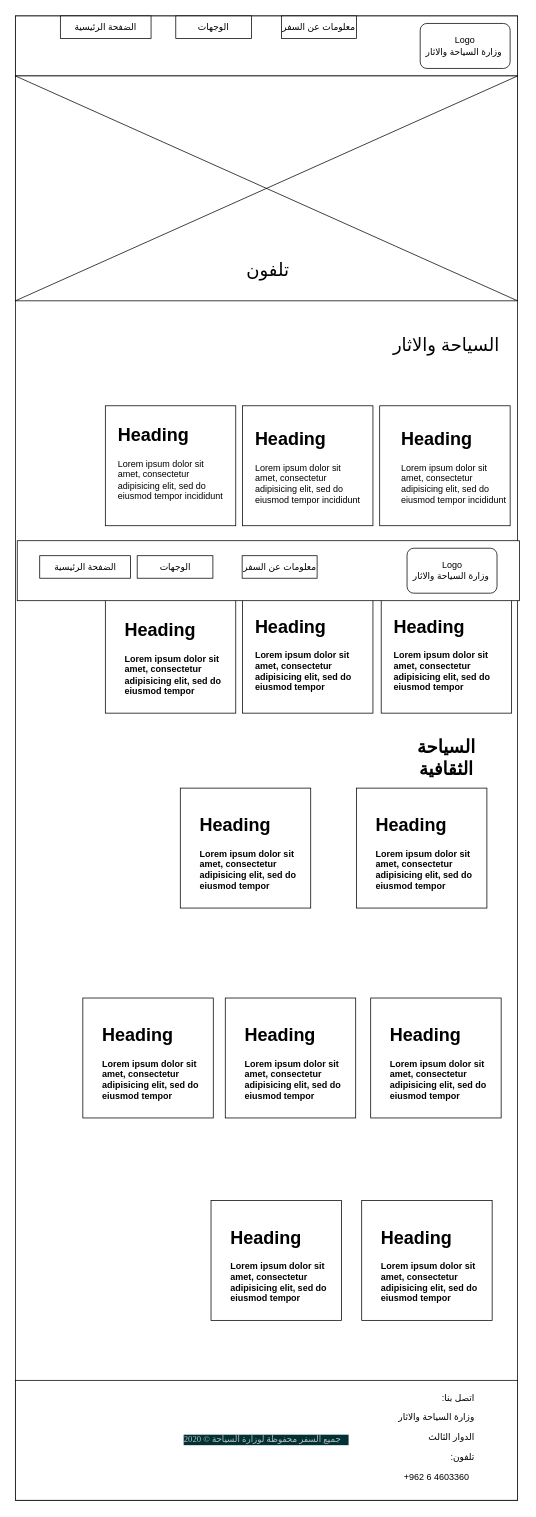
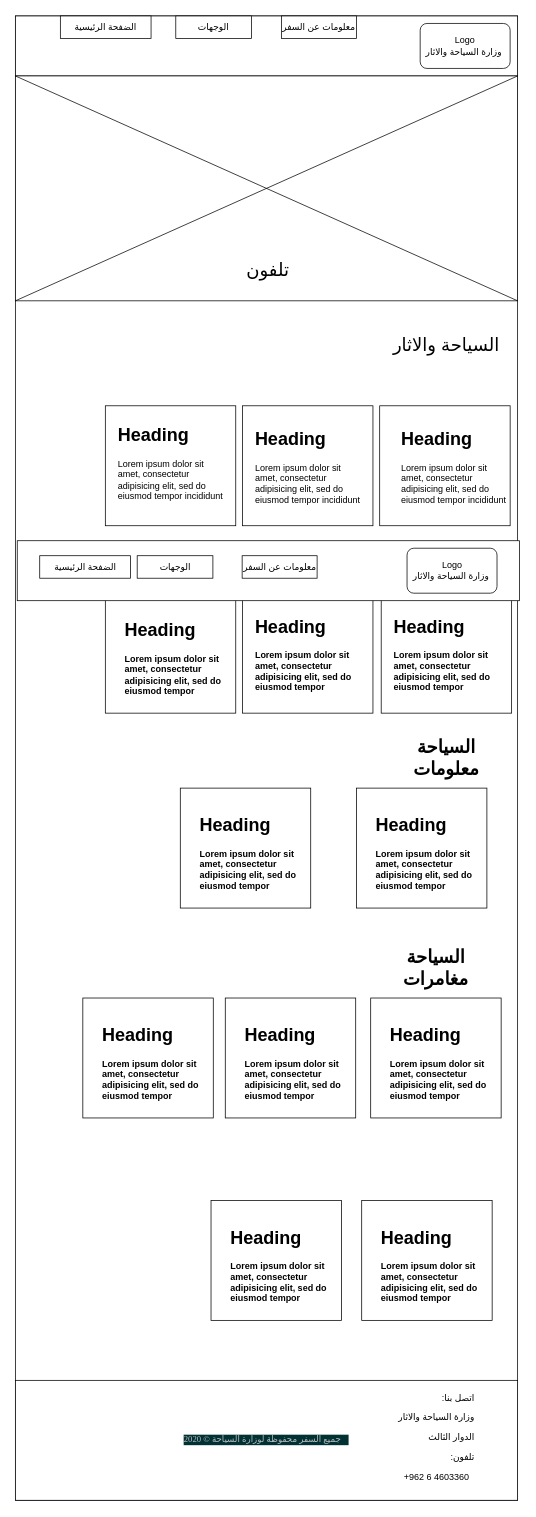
  <mxCell id="0" />
  <mxCell id="1" parent="0" />
  <mxCell id="2" value="" style="rounded=0;whiteSpace=wrap;html=1;fontStyle=1" parent="1" vertex="1"><mxGeometry x="20" y="20" width="670" height="1980" as="geometry" /></mxCell>
  <mxCell id="3" value="" style="rounded=0;whiteSpace=wrap;html=1;" parent="1" vertex="1"><mxGeometry x="20" y="20" width="670" height="80" as="geometry" /></mxCell>
  <mxCell id="4" value="الضفحة الرئيسية" style="rounded=0;whiteSpace=wrap;html=1;" parent="1" vertex="1"><mxGeometry x="80" y="20" width="121" height="30" as="geometry" /></mxCell>
  <mxCell id="5" value="معلومات عن السفر" style="rounded=0;whiteSpace=wrap;html=1;" parent="1" vertex="1"><mxGeometry x="375" y="20" width="100" height="30" as="geometry" /></mxCell>
  <mxCell id="6" value="الوجهات" style="rounded=0;whiteSpace=wrap;html=1;" parent="1" vertex="1"><mxGeometry x="234" y="20" width="101" height="30" as="geometry" /></mxCell>
  <mxCell id="7" value="Logo&lt;br&gt;وزارة السياحة والاثار&amp;nbsp;" style="rounded=1;whiteSpace=wrap;html=1;" parent="1" vertex="1"><mxGeometry x="560" y="30" width="120" height="60" as="geometry" /></mxCell>
  <mxCell id="8" value="" style="rounded=0;whiteSpace=wrap;html=1;" parent="1" vertex="1"><mxGeometry x="20" y="100" width="670" height="300" as="geometry" /></mxCell>
  <mxCell id="9" value="&lt;font style=&quot;font-size: 24px&quot;&gt;تلفون&lt;/font&gt;" style="text;html=1;strokeColor=none;fillColor=none;align=center;verticalAlign=middle;whiteSpace=wrap;rounded=0;" parent="1" vertex="1"><mxGeometry x="282" y="340" width="150" height="40" as="geometry" /></mxCell>
  <mxCell id="10" value="" style="endArrow=none;html=1;exitX=0;exitY=1;exitDx=0;exitDy=0;entryX=1;entryY=0;entryDx=0;entryDy=0;" parent="1" source="8" target="8" edge="1"><mxGeometry width="50" height="50" relative="1" as="geometry"><mxPoint x="600" y="220" as="sourcePoint" /><mxPoint x="650" y="170" as="targetPoint" /></mxGeometry></mxCell>
  <mxCell id="11" value="" style="endArrow=none;html=1;entryX=0;entryY=0;entryDx=0;entryDy=0;exitX=1;exitY=1;exitDx=0;exitDy=0;" parent="1" source="8" target="8" edge="1"><mxGeometry width="50" height="50" relative="1" as="geometry"><mxPoint x="480" y="360" as="sourcePoint" /><mxPoint x="530" y="310" as="targetPoint" /></mxGeometry></mxCell>
  <mxCell id="12" value="" style="rounded=0;whiteSpace=wrap;html=1;" parent="1" vertex="1"><mxGeometry x="506" y="540" width="174" height="160" as="geometry" /></mxCell>
  <mxCell id="13" value="&lt;font style=&quot;font-size: 24px&quot;&gt;السياحة والاثار&lt;/font&gt;" style="text;html=1;strokeColor=none;fillColor=none;align=center;verticalAlign=middle;whiteSpace=wrap;rounded=0;" parent="1" vertex="1"><mxGeometry x="520" y="440" width="150" height="40" as="geometry" /></mxCell>
  <mxCell id="14" value="" style="rounded=0;whiteSpace=wrap;html=1;" parent="1" vertex="1"><mxGeometry x="323" y="540" width="174" height="160" as="geometry" /></mxCell>
  <mxCell id="15" value="" style="rounded=0;whiteSpace=wrap;html=1;" parent="1" vertex="1"><mxGeometry x="140" y="540" width="174" height="160" as="geometry" /></mxCell>
  <mxCell id="16" value="&lt;h1&gt;Heading&lt;/h1&gt;&lt;p&gt;Lorem ipsum dolor sit amet, consectetur adipisicing elit, sed do eiusmod tempor incididunt ut labore et dolore magna aliqua.&lt;/p&gt;" style="text;html=1;strokeColor=none;fillColor=none;spacing=5;spacingTop=-20;whiteSpace=wrap;overflow=hidden;rounded=0;" parent="1" vertex="1"><mxGeometry x="530" y="565" width="150" height="110" as="geometry" /></mxCell>
  <mxCell id="17" value="&lt;h1&gt;Heading&lt;/h1&gt;&lt;p&gt;Lorem ipsum dolor sit amet, consectetur adipisicing elit, sed do eiusmod tempor incididunt ut labore et dolore magna aliqua.&lt;/p&gt;" style="text;html=1;strokeColor=none;fillColor=none;spacing=5;spacingTop=-20;whiteSpace=wrap;overflow=hidden;rounded=0;" parent="1" vertex="1"><mxGeometry x="335" y="565" width="150" height="110" as="geometry" /></mxCell>
  <mxCell id="18" value="&lt;h1&gt;Heading&lt;/h1&gt;&lt;p&gt;Lorem ipsum dolor sit amet, consectetur adipisicing elit, sed do eiusmod tempor incididunt ut labore et dolore magna aliqua.&lt;/p&gt;" style="text;html=1;strokeColor=none;fillColor=none;spacing=5;spacingTop=-20;whiteSpace=wrap;overflow=hidden;rounded=0;" parent="1" vertex="1"><mxGeometry x="152" y="560" width="150" height="110" as="geometry" /></mxCell>
  <mxCell id="19" value="" style="rounded=0;whiteSpace=wrap;html=1;fontStyle=1" parent="1" vertex="1"><mxGeometry x="140" y="790" width="174" height="160" as="geometry" /></mxCell>
  <mxCell id="20" value="&lt;h1&gt;Heading&lt;/h1&gt;&lt;p&gt;Lorem ipsum dolor sit amet, consectetur adipisicing elit, sed do eiusmod tempor incididunt ut labore et dolore magna aliqua.&lt;/p&gt;" style="text;html=1;strokeColor=none;fillColor=none;spacing=5;spacingTop=-20;whiteSpace=wrap;overflow=hidden;rounded=0;fontStyle=1" parent="1" vertex="1"><mxGeometry x="161" y="820" width="150" height="110" as="geometry" /></mxCell>
  <mxCell id="21" value="" style="rounded=0;whiteSpace=wrap;html=1;fontStyle=1" parent="1" vertex="1"><mxGeometry x="323" y="790" width="174" height="160" as="geometry" /></mxCell>
  <mxCell id="22" value="&lt;h1&gt;Heading&lt;/h1&gt;&lt;p&gt;Lorem ipsum dolor sit amet, consectetur adipisicing elit, sed do eiusmod tempor incididunt ut labore et dolore magna aliqua.&lt;/p&gt;" style="text;html=1;strokeColor=none;fillColor=none;spacing=5;spacingTop=-20;whiteSpace=wrap;overflow=hidden;rounded=0;fontStyle=1" parent="1" vertex="1"><mxGeometry x="335" y="815" width="150" height="110" as="geometry" /></mxCell>
  <mxCell id="23" value="" style="rounded=0;whiteSpace=wrap;html=1;fontStyle=1" parent="1" vertex="1"><mxGeometry x="508" y="790" width="174" height="160" as="geometry" /></mxCell>
  <mxCell id="24" value="&lt;h1&gt;Heading&lt;/h1&gt;&lt;p&gt;Lorem ipsum dolor sit amet, consectetur adipisicing elit, sed do eiusmod tempor incididunt ut labore et dolore magna aliqua.&lt;/p&gt;" style="text;html=1;strokeColor=none;fillColor=none;spacing=5;spacingTop=-20;whiteSpace=wrap;overflow=hidden;rounded=0;fontStyle=1" parent="1" vertex="1"><mxGeometry x="520" y="815" width="150" height="110" as="geometry" /></mxCell>
  <mxCell id="25" value="&lt;font style=&quot;font-size: 24px&quot;&gt;السياحة التاريخية&lt;/font&gt;" style="text;html=1;strokeColor=none;fillColor=none;align=center;verticalAlign=middle;whiteSpace=wrap;rounded=0;fontStyle=1" parent="1" vertex="1"><mxGeometry x="520" y="730" width="150" height="40" as="geometry" /></mxCell>
- <mxCell id="26" value="&lt;font style=&quot;font-size: 24px&quot;&gt;السياحة الثقافية&lt;/font&gt;" style="text;html=1;strokeColor=none;fillColor=none;align=center;verticalAlign=middle;whiteSpace=wrap;rounded=0;fontStyle=1" parent="1" vertex="1"><mxGeometry x="520" y="990" width="150" height="40" as="geometry" /></mxCell>
+ <mxCell id="26" value="&lt;font style=&quot;font-size: 24px&quot;&gt;السياحة معلومات&lt;/font&gt;" style="text;html=1;strokeColor=none;fillColor=none;align=center;verticalAlign=middle;whiteSpace=wrap;rounded=0;fontStyle=1" parent="1" vertex="1"><mxGeometry x="520" y="990" width="150" height="40" as="geometry" /></mxCell>
  <mxCell id="27" value="" style="rounded=0;whiteSpace=wrap;html=1;fontStyle=1" parent="1" vertex="1"><mxGeometry x="475" y="1050" width="174" height="160" as="geometry" /></mxCell>
  <mxCell id="28" value="&lt;h1&gt;Heading&lt;/h1&gt;&lt;p&gt;Lorem ipsum dolor sit amet, consectetur adipisicing elit, sed do eiusmod tempor incididunt ut labore et dolore magna aliqua.&lt;/p&gt;" style="text;html=1;strokeColor=none;fillColor=none;spacing=5;spacingTop=-20;whiteSpace=wrap;overflow=hidden;rounded=0;fontStyle=1" parent="1" vertex="1"><mxGeometry x="496" y="1080" width="150" height="110" as="geometry" /></mxCell>
  <mxCell id="29" value="" style="rounded=0;whiteSpace=wrap;html=1;fontStyle=1" parent="1" vertex="1"><mxGeometry x="240" y="1050" width="174" height="160" as="geometry" /></mxCell>
  <mxCell id="30" value="&lt;h1&gt;Heading&lt;/h1&gt;&lt;p&gt;Lorem ipsum dolor sit amet, consectetur adipisicing elit, sed do eiusmod tempor incididunt ut labore et dolore magna aliqua.&lt;/p&gt;" style="text;html=1;strokeColor=none;fillColor=none;spacing=5;spacingTop=-20;whiteSpace=wrap;overflow=hidden;rounded=0;fontStyle=1" parent="1" vertex="1"><mxGeometry x="261" y="1080" width="150" height="110" as="geometry" /></mxCell>
  <mxCell id="31" style="edgeStyle=orthogonalEdgeStyle;rounded=0;orthogonalLoop=1;jettySize=auto;html=1;exitX=0.5;exitY=1;exitDx=0;exitDy=0;" parent="1" source="26" target="26" edge="1"><mxGeometry relative="1" as="geometry" /></mxCell>
+ <mxCell id="32" value="&lt;font style=&quot;font-size: 24px&quot;&gt;السياحة مغامرات&lt;/font&gt;" style="text;html=1;strokeColor=none;fillColor=none;align=center;verticalAlign=middle;whiteSpace=wrap;rounded=0;fontStyle=1" parent="1" vertex="1"><mxGeometry x="506" y="1270" width="150" height="40" as="geometry" /></mxCell>
  <mxCell id="33" value="" style="rounded=0;whiteSpace=wrap;html=1;fontStyle=1" parent="1" vertex="1"><mxGeometry x="494" y="1330" width="174" height="160" as="geometry" /></mxCell>
  <mxCell id="34" value="&lt;h1&gt;Heading&lt;/h1&gt;&lt;p&gt;Lorem ipsum dolor sit amet, consectetur adipisicing elit, sed do eiusmod tempor incididunt ut labore et dolore magna aliqua.&lt;/p&gt;" style="text;html=1;strokeColor=none;fillColor=none;spacing=5;spacingTop=-20;whiteSpace=wrap;overflow=hidden;rounded=0;fontStyle=1" parent="1" vertex="1"><mxGeometry x="515" y="1360" width="150" height="110" as="geometry" /></mxCell>
  <mxCell id="35" value="" style="rounded=0;whiteSpace=wrap;html=1;fontStyle=1" parent="1" vertex="1"><mxGeometry x="300" y="1330" width="174" height="160" as="geometry" /></mxCell>
  <mxCell id="36" value="&lt;h1&gt;Heading&lt;/h1&gt;&lt;p&gt;Lorem ipsum dolor sit amet, consectetur adipisicing elit, sed do eiusmod tempor incididunt ut labore et dolore magna aliqua.&lt;/p&gt;" style="text;html=1;strokeColor=none;fillColor=none;spacing=5;spacingTop=-20;whiteSpace=wrap;overflow=hidden;rounded=0;fontStyle=1" parent="1" vertex="1"><mxGeometry x="321" y="1360" width="150" height="110" as="geometry" /></mxCell>
  <mxCell id="37" value="" style="rounded=0;whiteSpace=wrap;html=1;fontStyle=1" parent="1" vertex="1"><mxGeometry x="110" y="1330" width="174" height="160" as="geometry" /></mxCell>
  <mxCell id="38" value="&lt;h1&gt;Heading&lt;/h1&gt;&lt;p&gt;Lorem ipsum dolor sit amet, consectetur adipisicing elit, sed do eiusmod tempor incididunt ut labore et dolore magna aliqua.&lt;/p&gt;" style="text;html=1;strokeColor=none;fillColor=none;spacing=5;spacingTop=-20;whiteSpace=wrap;overflow=hidden;rounded=0;fontStyle=1" parent="1" vertex="1"><mxGeometry x="131" y="1360" width="150" height="110" as="geometry" /></mxCell>
  <mxCell id="39" value="" style="rounded=0;whiteSpace=wrap;html=1;fontStyle=1" parent="1" vertex="1"><mxGeometry x="482" y="1600" width="174" height="160" as="geometry" /></mxCell>
  <mxCell id="40" value="&lt;h1&gt;Heading&lt;/h1&gt;&lt;p&gt;Lorem ipsum dolor sit amet, consectetur adipisicing elit, sed do eiusmod tempor incididunt ut labore et dolore magna aliqua.&lt;/p&gt;" style="text;html=1;strokeColor=none;fillColor=none;spacing=5;spacingTop=-20;whiteSpace=wrap;overflow=hidden;rounded=0;fontStyle=1" parent="1" vertex="1"><mxGeometry x="503" y="1630" width="150" height="110" as="geometry" /></mxCell>
  <mxCell id="41" value="" style="rounded=0;whiteSpace=wrap;html=1;fontStyle=1" parent="1" vertex="1"><mxGeometry x="281" y="1600" width="174" height="160" as="geometry" /></mxCell>
  <mxCell id="42" value="&lt;h1&gt;Heading&lt;/h1&gt;&lt;p&gt;Lorem ipsum dolor sit amet, consectetur adipisicing elit, sed do eiusmod tempor incididunt ut labore et dolore magna aliqua.&lt;/p&gt;" style="text;html=1;strokeColor=none;fillColor=none;spacing=5;spacingTop=-20;whiteSpace=wrap;overflow=hidden;rounded=0;fontStyle=1" parent="1" vertex="1"><mxGeometry x="302" y="1630" width="150" height="110" as="geometry" /></mxCell>
  <mxCell id="43" value="" style="rounded=0;whiteSpace=wrap;html=1;" parent="1" vertex="1"><mxGeometry x="22.5" y="720" width="670" height="80" as="geometry" /></mxCell>
  <mxCell id="44" value="الضفحة الرئيسية" style="rounded=0;whiteSpace=wrap;html=1;" parent="1" vertex="1"><mxGeometry x="52.5" y="740" width="121" height="30" as="geometry" /></mxCell>
  <mxCell id="45" value="معلومات عن السفر" style="rounded=0;whiteSpace=wrap;html=1;" parent="1" vertex="1"><mxGeometry x="322.5" y="740" width="100" height="30" as="geometry" /></mxCell>
  <mxCell id="46" value="الوجهات" style="rounded=0;whiteSpace=wrap;html=1;" parent="1" vertex="1"><mxGeometry x="182.5" y="740" width="101" height="30" as="geometry" /></mxCell>
  <mxCell id="47" value="Logo&lt;br&gt;وزارة السياحة والاثار&amp;nbsp;" style="rounded=1;whiteSpace=wrap;html=1;" parent="1" vertex="1"><mxGeometry x="542.5" y="730" width="120" height="60" as="geometry" /></mxCell>
  <mxCell id="48" value="&lt;div class=&quot;sct-copyright&quot; style=&quot;box-sizing: border-box ; color: rgb(189 , 190 , 192) ; float: right ; padding-left: 0px ; padding-right: 0.9em ; font-family: &amp;#34;newfont&amp;#34; ; font-size: 11.52px ; text-align: left ; background-color: rgb(1 , 49 , 51)&quot;&gt;جميع السفر محفوظة لوزارة السياحة ©&amp;nbsp;2020&lt;/div&gt;&lt;div&gt;&lt;br&gt;&lt;/div&gt;" style="rounded=0;whiteSpace=wrap;html=1;" parent="1" vertex="1"><mxGeometry x="20" y="1840" width="670" height="160" as="geometry" /></mxCell>
  <mxCell id="49" value="&lt;p class=&quot;MsoNormal&quot; align=&quot;right&quot; style=&quot;text-align: right&quot;&gt;&lt;span lang=&quot;AR-SA&quot; dir=&quot;RTL&quot; style=&quot;font-family: &amp;#34;arial&amp;#34; , sans-serif&quot;&gt;&lt;span style=&quot;background-color: rgb(255 , 255 , 255)&quot;&gt;اتصل بنا:&lt;/span&gt;&lt;span style=&quot;background-color: yellow&quot;&gt;&lt;/span&gt;&lt;/span&gt;&lt;/p&gt;&lt;p class=&quot;MsoNormal&quot; align=&quot;right&quot; style=&quot;text-align: right&quot;&gt;&lt;span lang=&quot;AR-SA&quot; dir=&quot;RTL&quot; style=&quot;font-family: &amp;#34;arial&amp;#34; , sans-serif&quot;&gt;&lt;span style=&quot;background-color: rgb(255 , 255 , 255)&quot;&gt;وزارة السياحة والاثار&lt;/span&gt;&lt;/span&gt;&lt;/p&gt;&lt;p class=&quot;MsoNormal&quot; align=&quot;right&quot; style=&quot;text-align: right&quot;&gt;&lt;span lang=&quot;AR-SA&quot; dir=&quot;RTL&quot; style=&quot;font-family: &amp;#34;arial&amp;#34; , sans-serif&quot;&gt;&lt;span style=&quot;background-color: rgb(255 , 255 , 255)&quot;&gt;الدوار الثالث&amp;nbsp;&lt;/span&gt;&lt;/span&gt;&lt;/p&gt;&lt;p class=&quot;MsoNormal&quot; align=&quot;right&quot; style=&quot;text-align: right&quot;&gt;&lt;span lang=&quot;AR-SA&quot; dir=&quot;RTL&quot; style=&quot;font-family: &amp;#34;arial&amp;#34; , sans-serif&quot;&gt;&lt;span style=&quot;background-color: rgb(255 , 255 , 255)&quot;&gt;تلفون:&lt;/span&gt;&lt;/span&gt;&lt;/p&gt;&lt;span style=&quot;line-height: 107% ; font-family: &amp;#34;arial&amp;#34; , sans-serif&quot;&gt;&lt;font style=&quot;font-size: 12px&quot;&gt;+962 6 4603360&lt;/font&gt;&lt;/span&gt;" style="text;html=1;strokeColor=none;fillColor=none;align=center;verticalAlign=middle;whiteSpace=wrap;rounded=0;" parent="1" vertex="1"><mxGeometry x="501.5" y="1845" width="160" height="130" as="geometry" /></mxCell>
